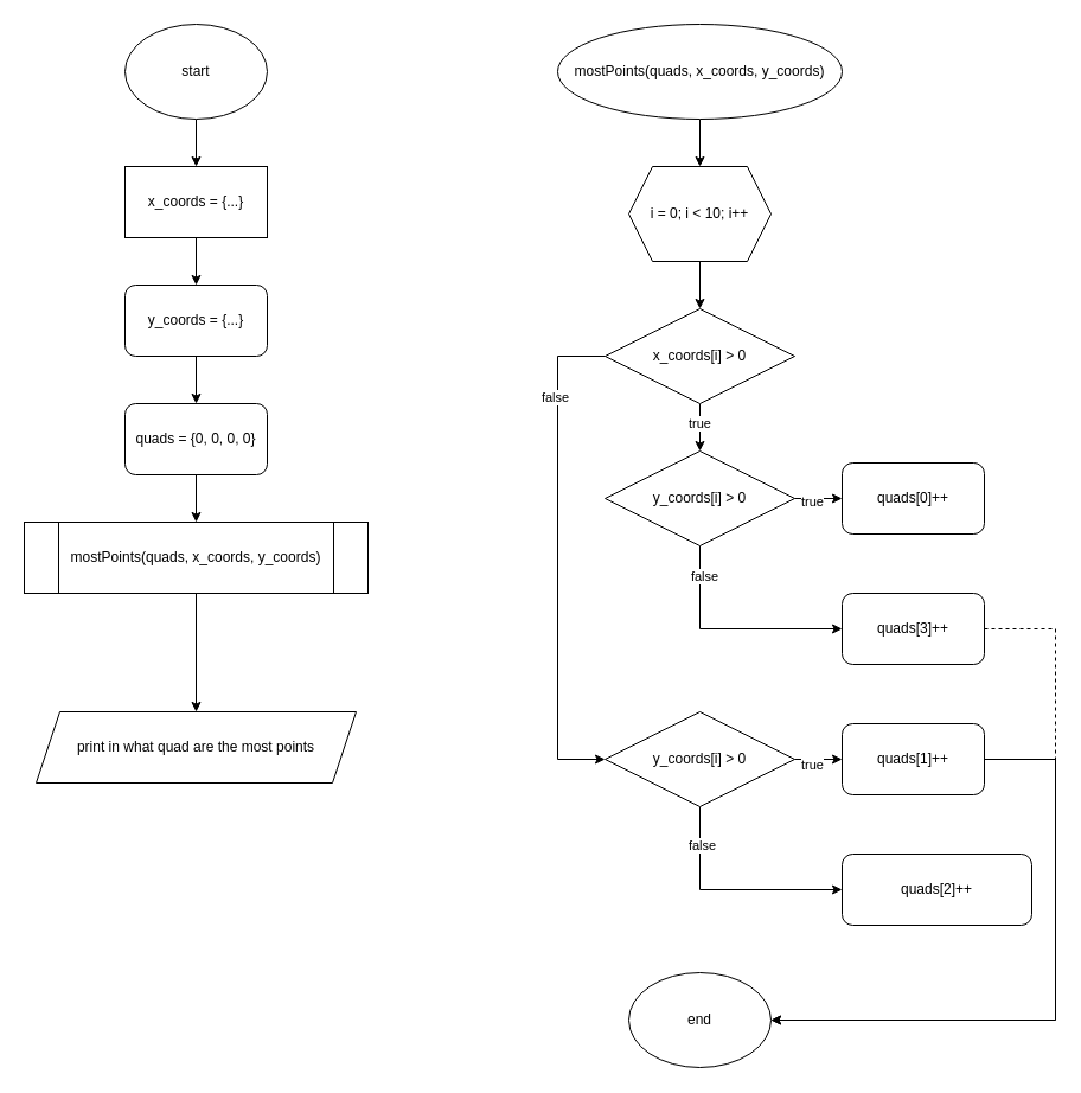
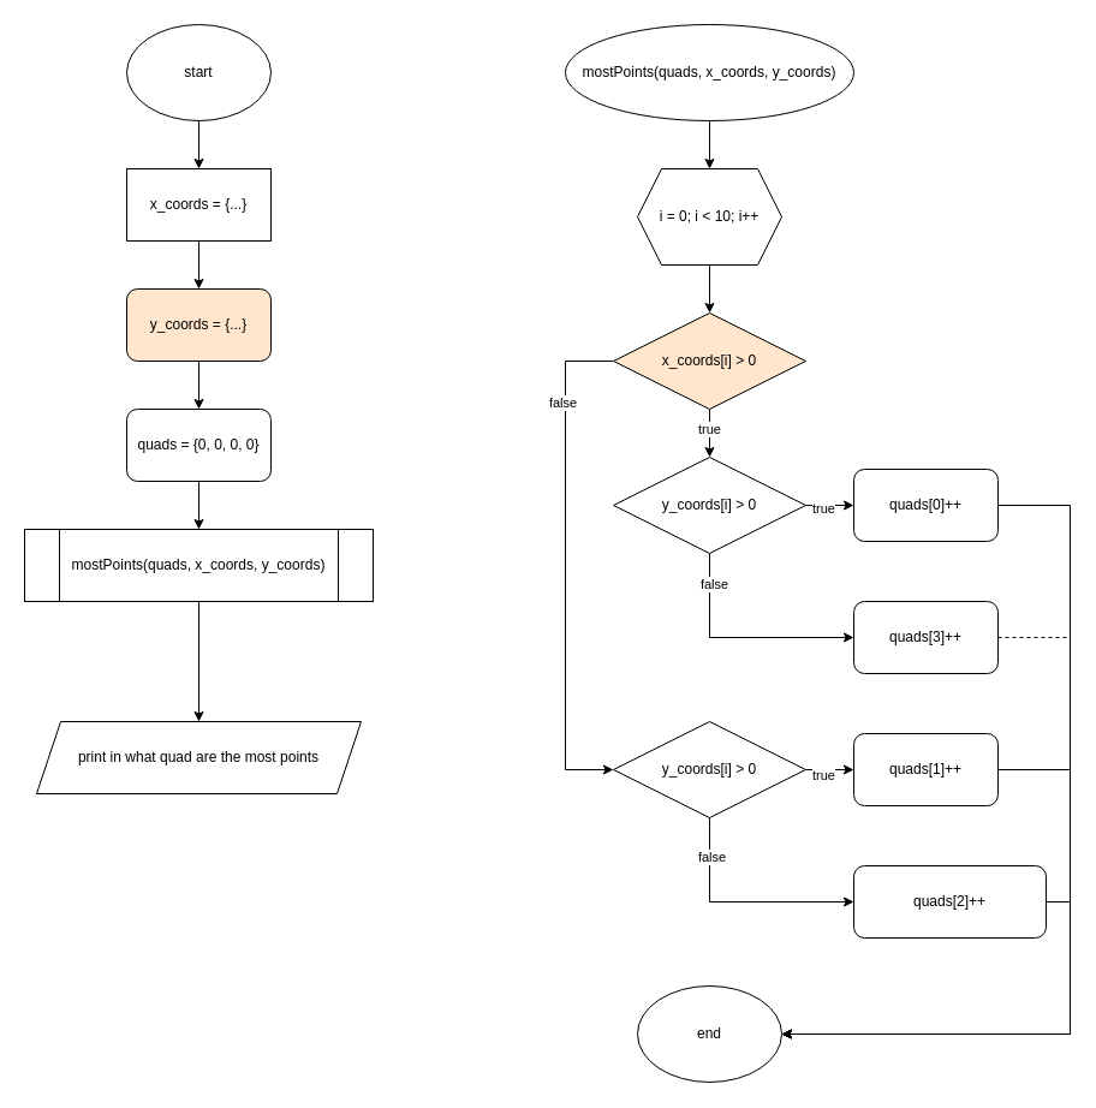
  <mxCell id="0" />
  <mxCell id="1" parent="0" />
  <mxCell id="2" style="edgeStyle=orthogonalEdgeStyle;rounded=0;orthogonalLoop=1;jettySize=auto;html=1;entryX=0.5;entryY=0;entryDx=0;entryDy=0;" edge="1" parent="1" source="3" target="5"><mxGeometry relative="1" as="geometry" /></mxCell>
  <mxCell id="3" value="start" style="ellipse;whiteSpace=wrap;html=1;" vertex="1" parent="1"><mxGeometry x="105" y="20" width="120" height="80" as="geometry" /></mxCell>
  <mxCell id="4" style="edgeStyle=orthogonalEdgeStyle;rounded=0;orthogonalLoop=1;jettySize=auto;html=1;entryX=0.5;entryY=0;entryDx=0;entryDy=0;" edge="1" parent="1" source="5" target="7"><mxGeometry relative="1" as="geometry" /></mxCell>
  <mxCell id="5" value="x_coords = {...}" style="whiteSpace=wrap;html=1;rounded=0;" vertex="1" parent="1"><mxGeometry x="105" y="140" width="120" height="60" as="geometry" /></mxCell>
  <mxCell id="6" style="edgeStyle=orthogonalEdgeStyle;rounded=0;orthogonalLoop=1;jettySize=auto;html=1;entryX=0.5;entryY=0;entryDx=0;entryDy=0;" edge="1" parent="1" source="7" target="9"><mxGeometry relative="1" as="geometry" /></mxCell>
- <mxCell id="7" value="y_coords = {...}" style="rounded=1;whiteSpace=wrap;html=1;" vertex="1" parent="1"><mxGeometry x="105" y="240" width="120" height="60" as="geometry" /></mxCell>
+ <mxCell id="7" value="y_coords = {...}" style="rounded=1;whiteSpace=wrap;html=1;fillColor=#ffe6cc;" vertex="1" parent="1"><mxGeometry x="105" y="240" width="120" height="60" as="geometry" /></mxCell>
  <mxCell id="8" style="edgeStyle=orthogonalEdgeStyle;rounded=0;orthogonalLoop=1;jettySize=auto;html=1;entryX=0.5;entryY=0;entryDx=0;entryDy=0;" edge="1" parent="1" source="9" target="11"><mxGeometry relative="1" as="geometry" /></mxCell>
  <mxCell id="9" value="quads = {0, 0, 0, 0}" style="rounded=1;whiteSpace=wrap;html=1;" vertex="1" parent="1"><mxGeometry x="105" y="340" width="120" height="60" as="geometry" /></mxCell>
  <mxCell id="10" style="edgeStyle=orthogonalEdgeStyle;rounded=0;orthogonalLoop=1;jettySize=auto;html=1;entryX=0.5;entryY=0;entryDx=0;entryDy=0;" edge="1" parent="1" source="11" target="40"><mxGeometry relative="1" as="geometry" /></mxCell>
  <mxCell id="11" value="mostPoints(quads, x_coords, y_coords)" style="shape=process;whiteSpace=wrap;html=1;backgroundOutline=1;" vertex="1" parent="1"><mxGeometry x="20" y="440" width="290" height="60" as="geometry" /></mxCell>
  <mxCell id="12" style="edgeStyle=orthogonalEdgeStyle;rounded=0;orthogonalLoop=1;jettySize=auto;html=1;entryX=0.5;entryY=0;entryDx=0;entryDy=0;" edge="1" parent="1" source="13" target="15"><mxGeometry relative="1" as="geometry" /></mxCell>
  <mxCell id="13" value="mostPoints(quads, x_coords, y_coords)" style="ellipse;whiteSpace=wrap;html=1;" vertex="1" parent="1"><mxGeometry x="470" y="20" width="240" height="80" as="geometry" /></mxCell>
  <mxCell id="14" style="edgeStyle=orthogonalEdgeStyle;rounded=0;orthogonalLoop=1;jettySize=auto;html=1;entryX=0.5;entryY=0;entryDx=0;entryDy=0;" edge="1" parent="1" source="15" target="20"><mxGeometry relative="1" as="geometry" /></mxCell>
  <mxCell id="15" value="i = 0; i &amp;lt; 10; i++" style="shape=hexagon;perimeter=hexagonPerimeter2;whiteSpace=wrap;html=1;fixedSize=1;" vertex="1" parent="1"><mxGeometry x="530" y="140" width="120" height="80" as="geometry" /></mxCell>
  <mxCell id="16" style="edgeStyle=orthogonalEdgeStyle;rounded=0;orthogonalLoop=1;jettySize=auto;html=1;entryX=0.5;entryY=0;entryDx=0;entryDy=0;" edge="1" parent="1" source="20" target="25"><mxGeometry relative="1" as="geometry" /></mxCell>
  <mxCell id="17" value="true" style="edgeLabel;html=1;align=center;verticalAlign=middle;resizable=0;points=[];" vertex="1" connectable="0" parent="16"><mxGeometry x="-0.2" y="-1" relative="1" as="geometry"><mxPoint as="offset" /></mxGeometry></mxCell>
  <mxCell id="18" style="edgeStyle=orthogonalEdgeStyle;rounded=0;orthogonalLoop=1;jettySize=auto;html=1;exitX=0;exitY=0.5;exitDx=0;exitDy=0;entryX=0;entryY=0.5;entryDx=0;entryDy=0;" edge="1" parent="1" source="20" target="34"><mxGeometry relative="1" as="geometry"><Array as="points"><mxPoint x="470" y="300" /><mxPoint x="470" y="640" /></Array></mxGeometry></mxCell>
  <mxCell id="19" value="false" style="edgeLabel;html=1;align=center;verticalAlign=middle;resizable=0;points=[];" vertex="1" connectable="0" parent="18"><mxGeometry x="-0.648" y="-3" relative="1" as="geometry"><mxPoint as="offset" /></mxGeometry></mxCell>
- <mxCell id="20" value="x_coords[i] &amp;gt; 0" style="rhombus;whiteSpace=wrap;html=1;" vertex="1" parent="1"><mxGeometry x="510" y="260" width="160" height="80" as="geometry" /></mxCell>
+ <mxCell id="20" value="x_coords[i] &amp;gt; 0" style="rhombus;whiteSpace=wrap;html=1;fillColor=#ffe6cc;" vertex="1" parent="1"><mxGeometry x="510" y="260" width="160" height="80" as="geometry" /></mxCell>
  <mxCell id="21" style="edgeStyle=orthogonalEdgeStyle;rounded=0;orthogonalLoop=1;jettySize=auto;html=1;entryX=0;entryY=0.5;entryDx=0;entryDy=0;" edge="1" parent="1" source="25" target="27"><mxGeometry relative="1" as="geometry" /></mxCell>
  <mxCell id="22" value="true" style="edgeLabel;html=1;align=center;verticalAlign=middle;resizable=0;points=[];" vertex="1" connectable="0" parent="21"><mxGeometry x="-0.3" y="-2" relative="1" as="geometry"><mxPoint as="offset" /></mxGeometry></mxCell>
  <mxCell id="23" style="edgeStyle=orthogonalEdgeStyle;rounded=0;orthogonalLoop=1;jettySize=auto;html=1;entryX=0;entryY=0.5;entryDx=0;entryDy=0;" edge="1" parent="1" source="25" target="29"><mxGeometry relative="1" as="geometry"><Array as="points"><mxPoint x="590" y="530" /></Array></mxGeometry></mxCell>
  <mxCell id="24" value="false" style="edgeLabel;html=1;align=center;verticalAlign=middle;resizable=0;points=[];" vertex="1" connectable="0" parent="23"><mxGeometry x="-0.737" y="3" relative="1" as="geometry"><mxPoint as="offset" /></mxGeometry></mxCell>
  <mxCell id="25" value="y_coords[i] &amp;gt; 0" style="rhombus;whiteSpace=wrap;html=1;" vertex="1" parent="1"><mxGeometry x="510" y="380" width="160" height="80" as="geometry" /></mxCell>
+ <mxCell id="26" style="edgeStyle=orthogonalEdgeStyle;rounded=0;orthogonalLoop=1;jettySize=auto;html=1;entryX=1;entryY=0.5;entryDx=0;entryDy=0;" edge="1" parent="1" source="27" target="39"><mxGeometry relative="1" as="geometry"><Array as="points"><mxPoint x="890" y="420" /><mxPoint x="890" y="860" /></Array></mxGeometry></mxCell>
  <mxCell id="27" value="quads[0]++" style="rounded=1;whiteSpace=wrap;html=1;" vertex="1" parent="1"><mxGeometry x="710" y="390" width="120" height="60" as="geometry" /></mxCell>
  <mxCell id="28" style="edgeStyle=orthogonalEdgeStyle;rounded=0;orthogonalLoop=1;jettySize=auto;html=1;entryX=1;entryY=0.5;entryDx=0;entryDy=0;dashed=1;" edge="1" parent="1" source="29" target="39"><mxGeometry relative="1" as="geometry"><Array as="points"><mxPoint x="890" y="530" /><mxPoint x="890" y="860" /></Array></mxGeometry></mxCell>
  <mxCell id="29" value="quads[3]++" style="rounded=1;whiteSpace=wrap;html=1;" vertex="1" parent="1"><mxGeometry x="710" y="500" width="120" height="60" as="geometry" /></mxCell>
  <mxCell id="30" style="edgeStyle=orthogonalEdgeStyle;rounded=0;orthogonalLoop=1;jettySize=auto;html=1;entryX=0;entryY=0.5;entryDx=0;entryDy=0;" edge="1" parent="1" source="34" target="36"><mxGeometry relative="1" as="geometry" /></mxCell>
  <mxCell id="31" value="true" style="edgeLabel;html=1;align=center;verticalAlign=middle;resizable=0;points=[];" vertex="1" connectable="0" parent="30"><mxGeometry x="-0.3" y="-4" relative="1" as="geometry"><mxPoint as="offset" /></mxGeometry></mxCell>
  <mxCell id="32" style="edgeStyle=orthogonalEdgeStyle;rounded=0;orthogonalLoop=1;jettySize=auto;html=1;entryX=0;entryY=0.5;entryDx=0;entryDy=0;" edge="1" parent="1" source="34" target="38"><mxGeometry relative="1" as="geometry"><Array as="points"><mxPoint x="590" y="750" /></Array></mxGeometry></mxCell>
  <mxCell id="33" value="false" style="edgeLabel;html=1;align=center;verticalAlign=middle;resizable=0;points=[];" vertex="1" connectable="0" parent="32"><mxGeometry x="-0.663" y="1" relative="1" as="geometry"><mxPoint as="offset" /></mxGeometry></mxCell>
  <mxCell id="34" value="y_coords[i] &amp;gt; 0" style="rhombus;whiteSpace=wrap;html=1;" vertex="1" parent="1"><mxGeometry x="510" y="600" width="160" height="80" as="geometry" /></mxCell>
  <mxCell id="35" style="edgeStyle=orthogonalEdgeStyle;rounded=0;orthogonalLoop=1;jettySize=auto;html=1;entryX=1;entryY=0.5;entryDx=0;entryDy=0;" edge="1" parent="1" source="36" target="39"><mxGeometry relative="1" as="geometry"><Array as="points"><mxPoint x="890" y="640" /><mxPoint x="890" y="860" /></Array></mxGeometry></mxCell>
  <mxCell id="36" value="quads[1]++" style="rounded=1;whiteSpace=wrap;html=1;" vertex="1" parent="1"><mxGeometry x="710" y="610" width="120" height="60" as="geometry" /></mxCell>
+ <mxCell id="37" style="edgeStyle=orthogonalEdgeStyle;rounded=0;orthogonalLoop=1;jettySize=auto;html=1;entryX=1;entryY=0.5;entryDx=0;entryDy=0;" edge="1" parent="1" source="38" target="39"><mxGeometry relative="1" as="geometry"><Array as="points"><mxPoint x="890" y="750" /><mxPoint x="890" y="860" /></Array></mxGeometry></mxCell>
  <mxCell id="38" value="quads[2]++" style="rounded=1;whiteSpace=wrap;html=1;" vertex="1" parent="1"><mxGeometry x="710" y="720" width="160" height="60" as="geometry" /></mxCell>
  <mxCell id="39" value="end" style="ellipse;whiteSpace=wrap;html=1;" vertex="1" parent="1"><mxGeometry x="530" y="820" width="120" height="80" as="geometry" /></mxCell>
  <mxCell id="40" value="print in what quad are the most points" style="shape=parallelogram;perimeter=parallelogramPerimeter;whiteSpace=wrap;html=1;fixedSize=1;" vertex="1" parent="1"><mxGeometry x="30" y="600" width="270" height="60" as="geometry" /></mxCell>
